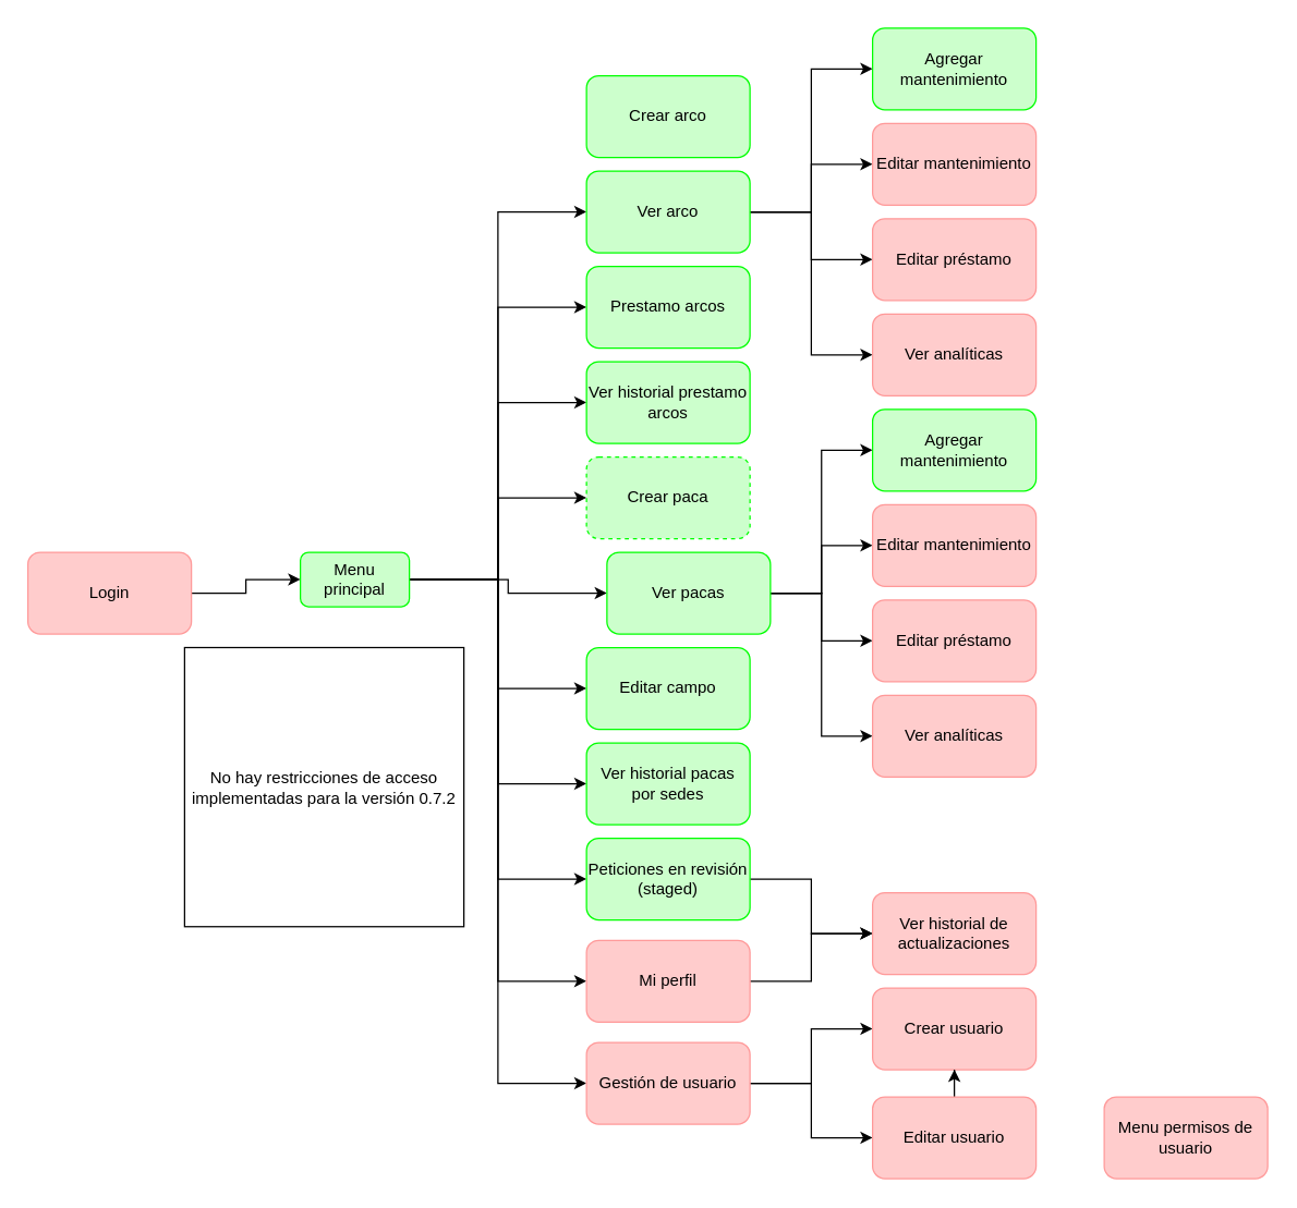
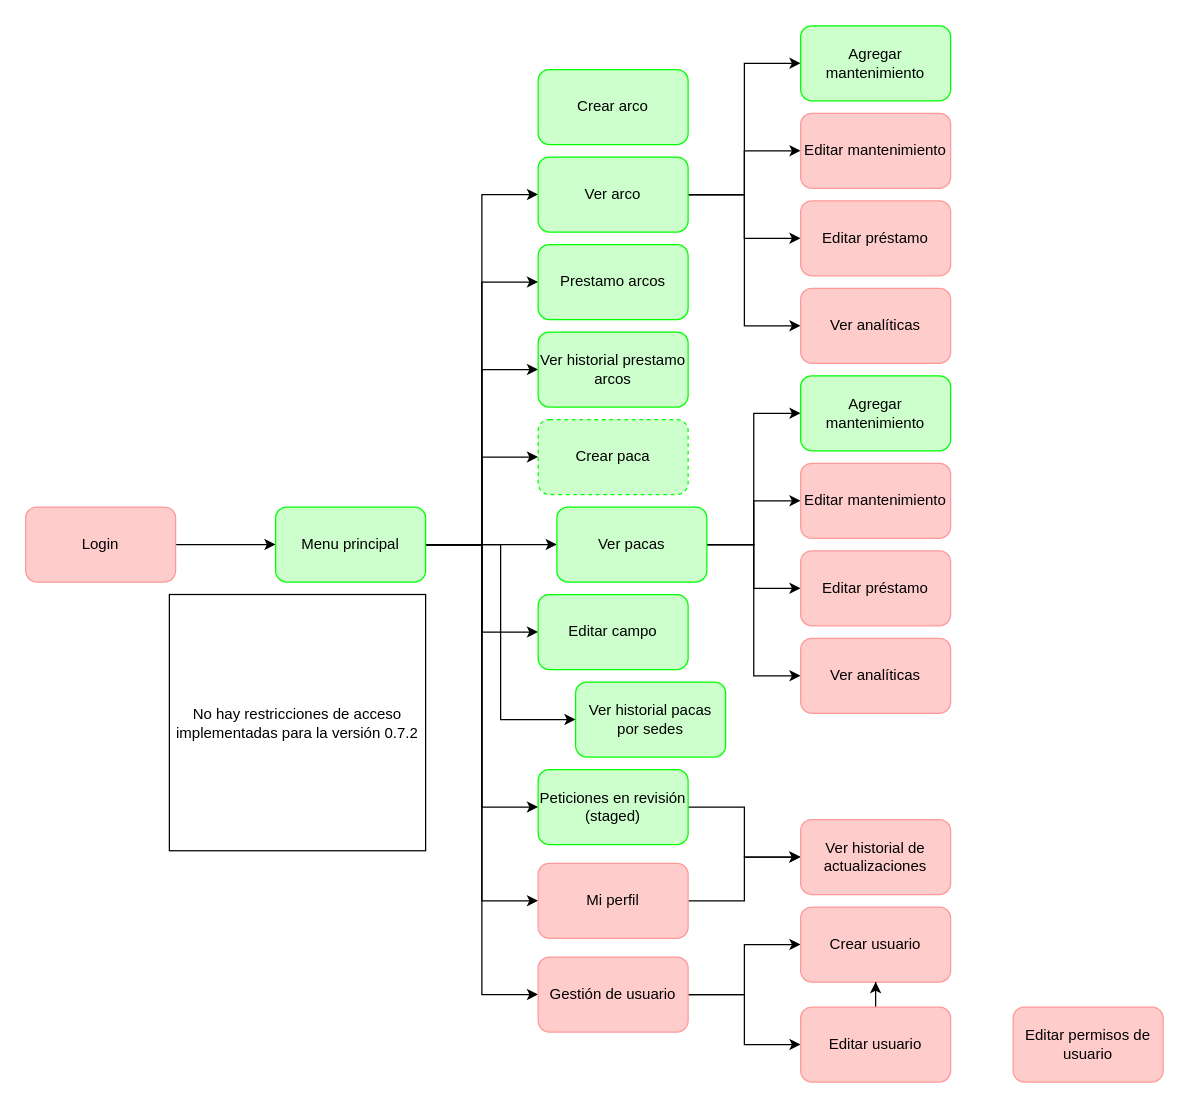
  <mxCell id="0" />
  <mxCell id="1" parent="0" />
  <mxCell id="2" value="" style="edgeStyle=orthogonalEdgeStyle;rounded=0;orthogonalLoop=1;jettySize=auto;html=1;" edge="1" parent="1" source="3" target="14"><mxGeometry relative="1" as="geometry" /></mxCell>
  <mxCell id="3" value="Login" style="rounded=1;whiteSpace=wrap;html=1;fillColor=#FFCCCC;strokeColor=#FF9999;" vertex="1" parent="1"><mxGeometry x="20" y="405" width="120" height="60" as="geometry" /></mxCell>
  <mxCell id="4" style="edgeStyle=orthogonalEdgeStyle;rounded=0;orthogonalLoop=1;jettySize=auto;html=1;entryX=0;entryY=0.5;entryDx=0;entryDy=0;" edge="1" parent="1" source="14" target="20"><mxGeometry relative="1" as="geometry" /></mxCell>
  <mxCell id="5" style="edgeStyle=orthogonalEdgeStyle;rounded=0;orthogonalLoop=1;jettySize=auto;html=1;entryX=0;entryY=0.5;entryDx=0;entryDy=0;" edge="1" parent="1" source="14" target="21"><mxGeometry relative="1" as="geometry" /></mxCell>
  <mxCell id="6" style="edgeStyle=orthogonalEdgeStyle;rounded=0;orthogonalLoop=1;jettySize=auto;html=1;entryX=0;entryY=0.5;entryDx=0;entryDy=0;" edge="1" parent="1" source="14" target="22"><mxGeometry relative="1" as="geometry" /></mxCell>
  <mxCell id="7" style="edgeStyle=orthogonalEdgeStyle;rounded=0;orthogonalLoop=1;jettySize=auto;html=1;entryX=0;entryY=0.5;entryDx=0;entryDy=0;" edge="1" parent="1" source="14" target="23"><mxGeometry relative="1" as="geometry" /></mxCell>
  <mxCell id="8" style="edgeStyle=orthogonalEdgeStyle;rounded=0;orthogonalLoop=1;jettySize=auto;html=1;entryX=0;entryY=0.5;entryDx=0;entryDy=0;" edge="1" parent="1" source="14" target="28"><mxGeometry relative="1" as="geometry" /></mxCell>
  <mxCell id="9" style="edgeStyle=orthogonalEdgeStyle;rounded=0;orthogonalLoop=1;jettySize=auto;html=1;entryX=0;entryY=0.5;entryDx=0;entryDy=0;" edge="1" parent="1" source="14" target="29"><mxGeometry relative="1" as="geometry" /></mxCell>
  <mxCell id="10" style="edgeStyle=orthogonalEdgeStyle;rounded=0;orthogonalLoop=1;jettySize=auto;html=1;entryX=0;entryY=0.5;entryDx=0;entryDy=0;" edge="1" parent="1" source="14" target="30"><mxGeometry relative="1" as="geometry" /></mxCell>
  <mxCell id="11" style="edgeStyle=orthogonalEdgeStyle;rounded=0;orthogonalLoop=1;jettySize=auto;html=1;entryX=0;entryY=0.5;entryDx=0;entryDy=0;" edge="1" parent="1" source="14" target="32"><mxGeometry relative="1" as="geometry" /></mxCell>
  <mxCell id="12" style="edgeStyle=orthogonalEdgeStyle;rounded=0;orthogonalLoop=1;jettySize=auto;html=1;entryX=0;entryY=0.5;entryDx=0;entryDy=0;" edge="1" parent="1" source="14" target="37"><mxGeometry relative="1" as="geometry" /></mxCell>
  <mxCell id="13" style="edgeStyle=orthogonalEdgeStyle;rounded=0;orthogonalLoop=1;jettySize=auto;html=1;entryX=0;entryY=0.5;entryDx=0;entryDy=0;" edge="1" parent="1" source="14" target="35"><mxGeometry relative="1" as="geometry" /></mxCell>
- <mxCell id="14" value="Menu principal" style="whiteSpace=wrap;html=1;rounded=1;fillColor=#CCFFCC;strokeColor=#00FF00;" vertex="1" parent="1"><mxGeometry x="220" y="405" width="80" height="40" as="geometry" /></mxCell>
+ <mxCell id="14" value="Menu principal" style="whiteSpace=wrap;html=1;rounded=1;fillColor=#CCFFCC;strokeColor=#00FF00;" vertex="1" parent="1"><mxGeometry x="220" y="405" width="120" height="60" as="geometry" /></mxCell>
  <mxCell id="15" value="Crear arco" style="whiteSpace=wrap;html=1;rounded=1;fillColor=#CCFFCC;strokeColor=#00FF00;" vertex="1" parent="1"><mxGeometry x="430" y="55" width="120" height="60" as="geometry" /></mxCell>
  <mxCell id="16" value="" style="edgeStyle=orthogonalEdgeStyle;rounded=0;orthogonalLoop=1;jettySize=auto;html=1;entryX=0;entryY=0.5;entryDx=0;entryDy=0;" edge="1" parent="1" source="20" target="38"><mxGeometry relative="1" as="geometry" /></mxCell>
  <mxCell id="17" value="" style="edgeStyle=orthogonalEdgeStyle;rounded=0;orthogonalLoop=1;jettySize=auto;html=1;entryX=0;entryY=0.5;entryDx=0;entryDy=0;" edge="1" parent="1" source="20" target="39"><mxGeometry relative="1" as="geometry" /></mxCell>
  <mxCell id="18" value="" style="edgeStyle=orthogonalEdgeStyle;rounded=0;orthogonalLoop=1;jettySize=auto;html=1;" edge="1" parent="1" source="20" target="40"><mxGeometry relative="1" as="geometry" /></mxCell>
  <mxCell id="19" value="" style="edgeStyle=orthogonalEdgeStyle;rounded=0;orthogonalLoop=1;jettySize=auto;html=1;entryX=0;entryY=0.5;entryDx=0;entryDy=0;" edge="1" parent="1" source="20" target="41"><mxGeometry relative="1" as="geometry" /></mxCell>
  <mxCell id="20" value="Ver arco" style="whiteSpace=wrap;html=1;rounded=1;fillColor=#CCFFCC;strokeColor=#00FF00;" vertex="1" parent="1"><mxGeometry x="430" y="125" width="120" height="60" as="geometry" /></mxCell>
  <mxCell id="21" value="Prestamo arcos" style="whiteSpace=wrap;html=1;rounded=1;fillColor=#CCFFCC;strokeColor=#00FF00;" vertex="1" parent="1"><mxGeometry x="430" y="195" width="120" height="60" as="geometry" /></mxCell>
  <mxCell id="22" value="Ver historial prestamo arcos" style="whiteSpace=wrap;html=1;rounded=1;fillColor=#CCFFCC;strokeColor=#00FF00;" vertex="1" parent="1"><mxGeometry x="430" y="265" width="120" height="60" as="geometry" /></mxCell>
  <mxCell id="23" value="Crear paca" style="whiteSpace=wrap;html=1;rounded=1;fillColor=#CCFFCC;strokeColor=#00FF00;dashed=1;" vertex="1" parent="1"><mxGeometry x="430" y="335" width="120" height="60" as="geometry" /></mxCell>
  <mxCell id="24" style="edgeStyle=orthogonalEdgeStyle;rounded=0;orthogonalLoop=1;jettySize=auto;html=1;entryX=0;entryY=0.5;entryDx=0;entryDy=0;" edge="1" parent="1" source="28" target="42"><mxGeometry relative="1" as="geometry" /></mxCell>
  <mxCell id="25" style="edgeStyle=orthogonalEdgeStyle;rounded=0;orthogonalLoop=1;jettySize=auto;html=1;entryX=0;entryY=0.5;entryDx=0;entryDy=0;" edge="1" parent="1" source="28" target="43"><mxGeometry relative="1" as="geometry" /></mxCell>
  <mxCell id="26" style="edgeStyle=orthogonalEdgeStyle;rounded=0;orthogonalLoop=1;jettySize=auto;html=1;entryX=0;entryY=0.5;entryDx=0;entryDy=0;" edge="1" parent="1" source="28" target="44"><mxGeometry relative="1" as="geometry" /></mxCell>
  <mxCell id="27" style="edgeStyle=orthogonalEdgeStyle;rounded=0;orthogonalLoop=1;jettySize=auto;html=1;entryX=0;entryY=0.5;entryDx=0;entryDy=0;" edge="1" parent="1" source="28" target="45"><mxGeometry relative="1" as="geometry" /></mxCell>
  <mxCell id="28" value="&lt;div&gt;&lt;span style=&quot;background-color: initial;&quot;&gt;Ver pacas&lt;/span&gt;&lt;br&gt;&lt;/div&gt;" style="whiteSpace=wrap;html=1;rounded=1;fillColor=#CCFFCC;strokeColor=#00FF00;" vertex="1" parent="1"><mxGeometry x="445" y="405" width="120" height="60" as="geometry" /></mxCell>
  <mxCell id="29" value="&lt;div&gt;&lt;span style=&quot;background-color: initial;&quot;&gt;Editar campo&lt;/span&gt;&lt;br&gt;&lt;/div&gt;" style="whiteSpace=wrap;html=1;rounded=1;fillColor=#CCFFCC;strokeColor=#00FF00;" vertex="1" parent="1"><mxGeometry x="430" y="475" width="120" height="60" as="geometry" /></mxCell>
- <mxCell id="30" value="&lt;div&gt;&lt;span style=&quot;background-color: initial;&quot;&gt;Ver historial pacas por sedes&lt;/span&gt;&lt;br&gt;&lt;/div&gt;" style="whiteSpace=wrap;html=1;rounded=1;fillColor=#CCFFCC;strokeColor=#00FF00;" vertex="1" parent="1"><mxGeometry x="430" y="545" width="120" height="60" as="geometry" /></mxCell>
+ <mxCell id="30" value="&lt;div&gt;&lt;span style=&quot;background-color: initial;&quot;&gt;Ver historial pacas por sedes&lt;/span&gt;&lt;br&gt;&lt;/div&gt;" style="whiteSpace=wrap;html=1;rounded=1;fillColor=#CCFFCC;strokeColor=#00FF00;" vertex="1" parent="1"><mxGeometry x="460" y="545" width="120" height="60" as="geometry" /></mxCell>
  <mxCell id="31" style="edgeStyle=orthogonalEdgeStyle;rounded=0;orthogonalLoop=1;jettySize=auto;html=1;entryX=0;entryY=0.5;entryDx=0;entryDy=0;" edge="1" parent="1" source="32" target="50"><mxGeometry relative="1" as="geometry"><mxPoint x="640" y="680" as="targetPoint" /></mxGeometry></mxCell>
  <mxCell id="32" value="&lt;div&gt;&lt;span style=&quot;background-color: initial;&quot;&gt;Peticiones en revisión (staged)&lt;/span&gt;&lt;br&gt;&lt;/div&gt;" style="whiteSpace=wrap;html=1;rounded=1;fillColor=#CCFFCC;strokeColor=#00FF00;" vertex="1" parent="1"><mxGeometry x="430" y="615" width="120" height="60" as="geometry" /></mxCell>
  <mxCell id="33" value="" style="edgeStyle=orthogonalEdgeStyle;rounded=0;orthogonalLoop=1;jettySize=auto;html=1;entryX=0;entryY=0.5;entryDx=0;entryDy=0;" edge="1" parent="1" source="35" target="46"><mxGeometry relative="1" as="geometry" /></mxCell>
  <mxCell id="34" value="" style="edgeStyle=orthogonalEdgeStyle;rounded=0;orthogonalLoop=1;jettySize=auto;html=1;" edge="1" parent="1" source="35" target="48"><mxGeometry relative="1" as="geometry" /></mxCell>
  <mxCell id="35" value="&lt;div&gt;&lt;span style=&quot;background-color: initial;&quot;&gt;Gestión de usuario&lt;/span&gt;&lt;br&gt;&lt;/div&gt;" style="whiteSpace=wrap;html=1;rounded=1;fillColor=#FFCCCC;strokeColor=#FF9999;" vertex="1" parent="1"><mxGeometry x="430" y="765" width="120" height="60" as="geometry" /></mxCell>
  <mxCell id="36" value="" style="edgeStyle=orthogonalEdgeStyle;rounded=0;orthogonalLoop=1;jettySize=auto;html=1;" edge="1" parent="1" source="37" target="50"><mxGeometry relative="1" as="geometry" /></mxCell>
  <mxCell id="37" value="&lt;div&gt;&lt;span style=&quot;background-color: initial;&quot;&gt;Mi perfil&lt;/span&gt;&lt;br&gt;&lt;/div&gt;" style="whiteSpace=wrap;html=1;rounded=1;fillColor=#FFCCCC;strokeColor=#FF9999;" vertex="1" parent="1"><mxGeometry x="430" y="690" width="120" height="60" as="geometry" /></mxCell>
  <mxCell id="38" value="Agregar mantenimiento" style="whiteSpace=wrap;html=1;rounded=1;fillColor=#CCFFCC;strokeColor=#00FF00;" vertex="1" parent="1"><mxGeometry x="640" y="20" width="120" height="60" as="geometry" /></mxCell>
  <mxCell id="39" value="Editar mantenimiento" style="whiteSpace=wrap;html=1;rounded=1;fillColor=#FFCCCC;strokeColor=#FF9999;" vertex="1" parent="1"><mxGeometry x="640" y="90" width="120" height="60" as="geometry" /></mxCell>
  <mxCell id="40" value="Editar préstamo" style="whiteSpace=wrap;html=1;rounded=1;fillColor=#FFCCCC;strokeColor=#FF9999;" vertex="1" parent="1"><mxGeometry x="640" y="160" width="120" height="60" as="geometry" /></mxCell>
  <mxCell id="41" value="Ver analíticas" style="whiteSpace=wrap;html=1;rounded=1;fillColor=#FFCCCC;strokeColor=#FF9999;" vertex="1" parent="1"><mxGeometry x="640" y="230" width="120" height="60" as="geometry" /></mxCell>
  <mxCell id="42" value="Agregar mantenimiento" style="whiteSpace=wrap;html=1;rounded=1;fillColor=#CCFFCC;strokeColor=#00FF00;" vertex="1" parent="1"><mxGeometry x="640" y="300" width="120" height="60" as="geometry" /></mxCell>
  <mxCell id="43" value="Editar mantenimiento" style="whiteSpace=wrap;html=1;rounded=1;fillColor=#FFCCCC;strokeColor=#FF9999;" vertex="1" parent="1"><mxGeometry x="640" y="370" width="120" height="60" as="geometry" /></mxCell>
  <mxCell id="44" value="Editar préstamo" style="whiteSpace=wrap;html=1;rounded=1;fillColor=#FFCCCC;strokeColor=#FF9999;" vertex="1" parent="1"><mxGeometry x="640" y="440" width="120" height="60" as="geometry" /></mxCell>
  <mxCell id="45" value="Ver analíticas" style="whiteSpace=wrap;html=1;rounded=1;fillColor=#FFCCCC;strokeColor=#FF9999;" vertex="1" parent="1"><mxGeometry x="640" y="510" width="120" height="60" as="geometry" /></mxCell>
  <mxCell id="46" value="Crear usuario" style="whiteSpace=wrap;html=1;rounded=1;fillColor=#FFCCCC;strokeColor=#FF9999;" vertex="1" parent="1"><mxGeometry x="640" y="725" width="120" height="60" as="geometry" /></mxCell>
  <mxCell id="47" value="" style="edgeStyle=orthogonalEdgeStyle;rounded=0;orthogonalLoop=1;jettySize=auto;html=1;" edge="1" parent="1" source="48" target="46"><mxGeometry relative="1" as="geometry" /></mxCell>
  <mxCell id="48" value="Editar usuario" style="whiteSpace=wrap;html=1;rounded=1;fillColor=#FFCCCC;strokeColor=#FF9999;" vertex="1" parent="1"><mxGeometry x="640" y="805" width="120" height="60" as="geometry" /></mxCell>
- <mxCell id="49" value="Menu permisos de usuario" style="whiteSpace=wrap;html=1;rounded=1;fillColor=#FFCCCC;strokeColor=#FF9999;" vertex="1" parent="1"><mxGeometry x="810" y="805" width="120" height="60" as="geometry" /></mxCell>
+ <mxCell id="49" value="Editar permisos de usuario" style="whiteSpace=wrap;html=1;rounded=1;fillColor=#FFCCCC;strokeColor=#FF9999;" vertex="1" parent="1"><mxGeometry x="810" y="805" width="120" height="60" as="geometry" /></mxCell>
  <mxCell id="50" value="Ver historial de actualizaciones" style="whiteSpace=wrap;html=1;rounded=1;fillColor=#FFCCCC;strokeColor=#FF9999;" vertex="1" parent="1"><mxGeometry x="640" y="655" width="120" height="60" as="geometry" /></mxCell>
  <mxCell id="51" value="No hay restricciones de acceso implementadas para la versión 0.7.2" style="whiteSpace=wrap;html=1;aspect=fixed;" vertex="1" parent="1"><mxGeometry x="135" y="475" width="205" height="205" as="geometry" /></mxCell>
